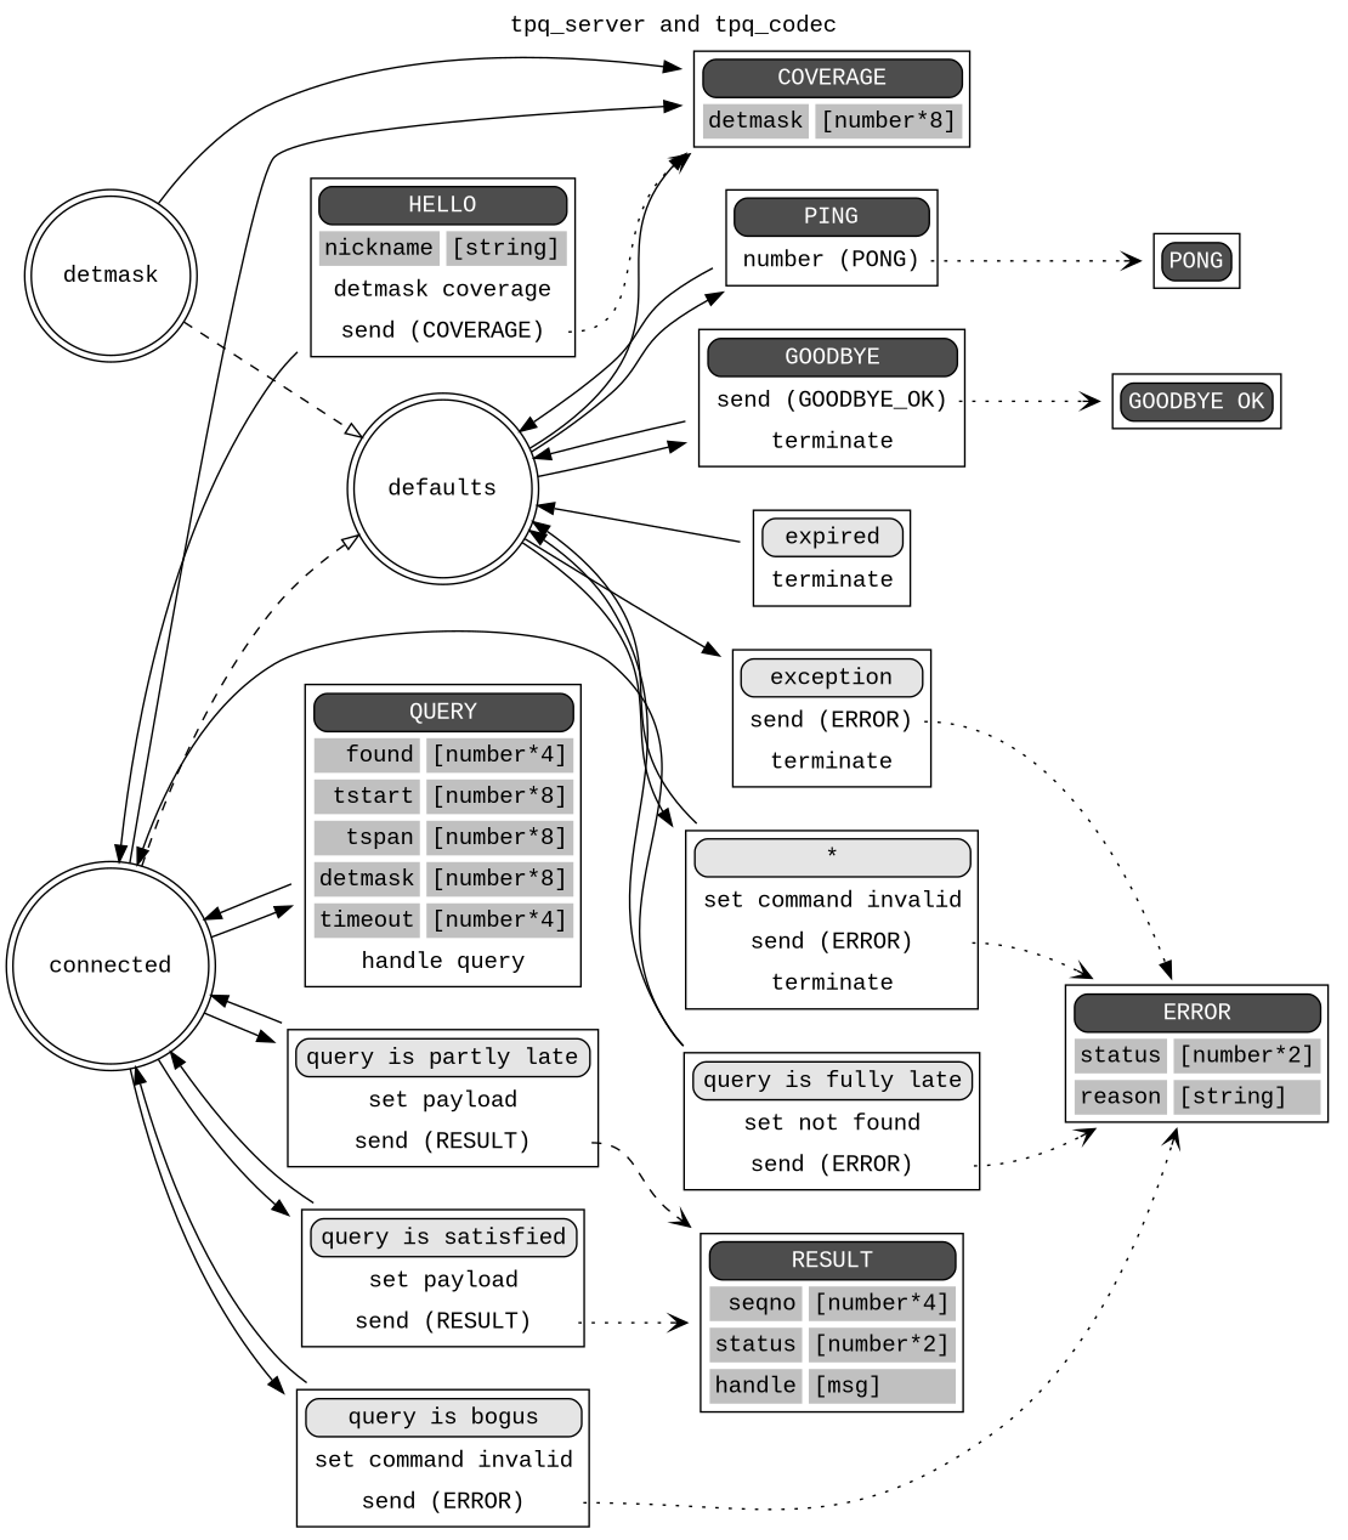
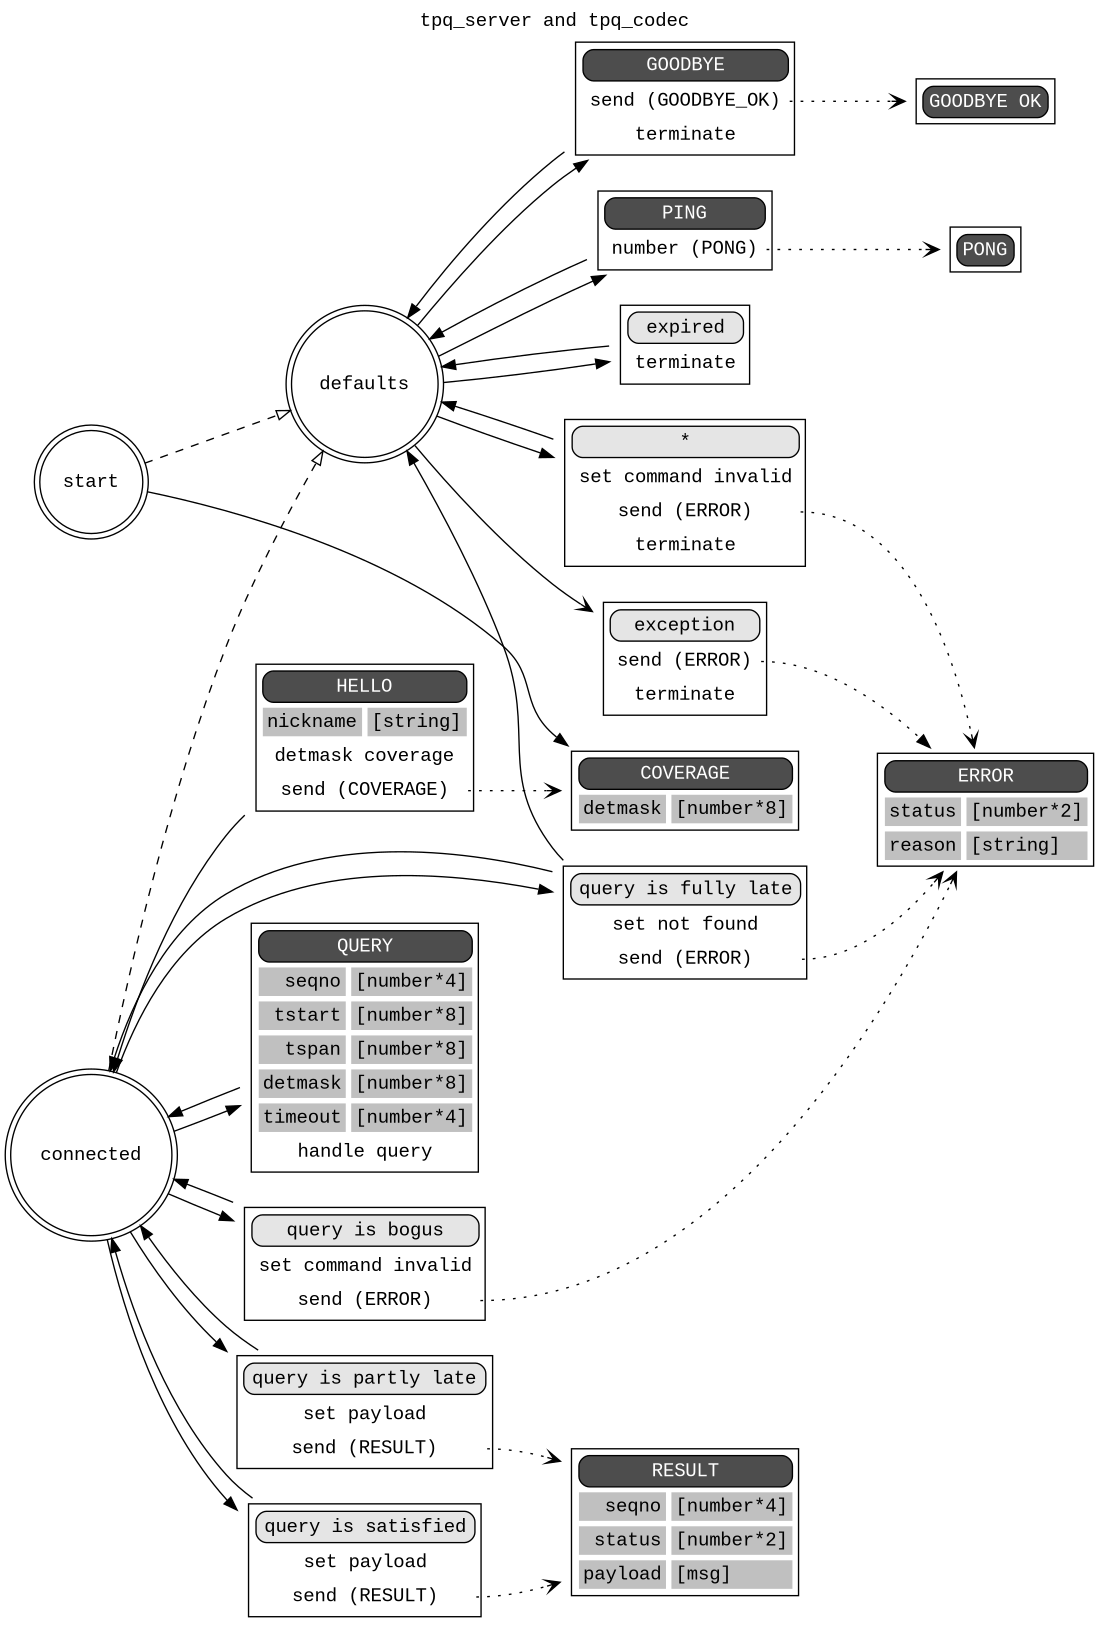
  digraph {
    fontname="Liberation Mono"
    label="tpq_server and tpq_codec"
    labelloc=top
    rankdir=LR
    node [fontname="Liberation Mono" shape=plaintext style=solid]
    edge [fontname="Liberation Mono" style=solid]
-   n1 [label=detmask shape=doublecircle style=""]
+   n1 [label=start shape=doublecircle style=""]
    n2 [label=defaults shape=doublecircle style=""]
    n3 [label=<<table border="1" cellborder="0" cellspacing="4" cellpadding="3" bgcolor="white"> <tr><td style="ROUNDED" border="1" bgcolor="gray30" colspan="2"><font color="white">COVERAGE</font></td></tr> <tr><td align="right" bgcolor="gray">detmask</td><td align="left" bgcolor="gray">[number*8]<br/></td></tr> </table>>]
    n4 [label=<<table border="1" cellborder="0" cellspacing="4" cellpadding="3" bgcolor="white"> <tr><td style="ROUNDED" border="1" bgcolor="gray90" colspan="2"><font color="black">query is fully late</font></td></tr> <tr><td colspan="2" align="center">set not found</td></tr> <tr><td colspan="2" align="center" port="error">send (ERROR)</td></tr> </table>>]
    n5 [label=<<table border="1" cellborder="0" cellspacing="4" cellpadding="3" bgcolor="white"> <tr><td style="ROUNDED" border="1" bgcolor="gray30" colspan="2"><font color="white">PING</font></td></tr> <tr><td colspan="2" align="center" port="pong">number (PONG)</td></tr> </table>>]
    n6 [label=<<table border="1" cellborder="0" cellspacing="4" cellpadding="3" bgcolor="white"> <tr><td style="ROUNDED" border="1" bgcolor="gray30" colspan="2"><font color="white">GOODBYE</font></td></tr> <tr><td colspan="2" align="center" port="goodbye_ok">send (GOODBYE_OK)</td></tr> <tr><td colspan="2" align="center">terminate</td></tr> </table>>]
    n7 [label=<<table border="1" cellborder="0" cellspacing="4" cellpadding="3" bgcolor="white"> <tr><td style="ROUNDED" border="1" bgcolor="gray90" colspan="2"><font color="black">expired</font></td></tr> <tr><td colspan="2" align="center">terminate</td></tr> </table>>]
    n8 [label=<<table border="1" cellborder="0" cellspacing="4" cellpadding="3" bgcolor="white"> <tr><td style="ROUNDED" border="1" bgcolor="gray90" colspan="2"><font color="black">exception</font></td></tr> <tr><td colspan="2" align="center" port="error">send (ERROR)</td></tr> <tr><td colspan="2" align="center">terminate</td></tr> </table>>]
    n9 [label=<<table border="1" cellborder="0" cellspacing="4" cellpadding="3" bgcolor="white"> <tr><td style="ROUNDED" border="1" bgcolor="gray90" colspan="2"><font color="black">*</font></td></tr> <tr><td colspan="2" align="center">set command invalid</td></tr> <tr><td colspan="2" align="center" port="error">send (ERROR)</td></tr> <tr><td colspan="2" align="center">terminate</td></tr> </table>>]
    n10 [label=<<table border="1" cellborder="0" cellspacing="4" cellpadding="3" bgcolor="white"> <tr><td style="ROUNDED" border="1" bgcolor="gray30" colspan="2"><font color="white">HELLO</font></td></tr> <tr><td align="right" bgcolor="gray">nickname</td><td align="left" bgcolor="gray">[string]<br/></td></tr> <tr><td colspan="2" align="center">detmask coverage</td></tr> <tr><td colspan="2" align="center" port="coverage">send (COVERAGE)</td></tr> </table>>]
    n11 [label=connected shape=doublecircle style=""]
-   n12 [label=<<table border="1" cellborder="0" cellspacing="4" cellpadding="3" bgcolor="white"> <tr><td style="ROUNDED" border="1" bgcolor="gray30" colspan="2"><font color="white">QUERY</font></td></tr> <tr><td align="right" bgcolor="gray">found</td><td align="left" bgcolor="gray">[number*4]<br/></td></tr> <tr><td align="right" bgcolor="gray">tstart</td><td align="left" bgcolor="gray">[number*8]<br/></td></tr> <tr><td align="right" bgcolor="gray">tspan</td><td align="left" bgcolor="gray">[number*8]<br/></td></tr> <tr><td align="right" bgcolor="gray">detmask</td><td align="left" bgcolor="gray">[number*8]<br/></td></tr> <tr><td align="right" bgcolor="gray">timeout</td><td align="left" bgcolor="gray">[number*4]<br/></td></tr> <tr><td colspan="2" align="center">handle query</td></tr> </table>>]
+   n12 [label=<<table border="1" cellborder="0" cellspacing="4" cellpadding="3" bgcolor="white"> <tr><td style="ROUNDED" border="1" bgcolor="gray30" colspan="2"><font color="white">QUERY</font></td></tr> <tr><td align="right" bgcolor="gray">seqno</td><td align="left" bgcolor="gray">[number*4]<br/></td></tr> <tr><td align="right" bgcolor="gray">tstart</td><td align="left" bgcolor="gray">[number*8]<br/></td></tr> <tr><td align="right" bgcolor="gray">tspan</td><td align="left" bgcolor="gray">[number*8]<br/></td></tr> <tr><td align="right" bgcolor="gray">detmask</td><td align="left" bgcolor="gray">[number*8]<br/></td></tr> <tr><td align="right" bgcolor="gray">timeout</td><td align="left" bgcolor="gray">[number*4]<br/></td></tr> <tr><td colspan="2" align="center">handle query</td></tr> </table>>]
    n13 [label=<<table border="1" cellborder="0" cellspacing="4" cellpadding="3" bgcolor="white"> <tr><td style="ROUNDED" border="1" bgcolor="gray90" colspan="2"><font color="black">query is partly late</font></td></tr> <tr><td colspan="2" align="center">set payload</td></tr> <tr><td colspan="2" align="center" port="result">send (RESULT)</td></tr> </table>>]
    n14 [label=<<table border="1" cellborder="0" cellspacing="4" cellpadding="3" bgcolor="white"> <tr><td style="ROUNDED" border="1" bgcolor="gray90" colspan="2"><font color="black">query is satisfied</font></td></tr> <tr><td colspan="2" align="center">set payload</td></tr> <tr><td colspan="2" align="center" port="result">send (RESULT)</td></tr> </table>>]
    n15 [label=<<table border="1" cellborder="0" cellspacing="4" cellpadding="3" bgcolor="white"> <tr><td style="ROUNDED" border="1" bgcolor="gray90" colspan="2"><font color="black">query is bogus</font></td></tr> <tr><td colspan="2" align="center">set command invalid</td></tr> <tr><td colspan="2" align="center" port="error">send (ERROR)</td></tr> </table>>]
    n16 [label=<<table border="1" cellborder="0" cellspacing="4" cellpadding="3" bgcolor="white"> <tr><td style="ROUNDED" border="1" bgcolor="gray30" colspan="2"><font color="white">ERROR</font></td></tr> <tr><td align="right" bgcolor="gray">status</td><td align="left" bgcolor="gray">[number*2]<br/></td></tr> <tr><td align="right" bgcolor="gray">reason</td><td align="left" bgcolor="gray">[string]<br/></td></tr> </table>>]
-   n17 [label=<<table border="1" cellborder="0" cellspacing="4" cellpadding="3" bgcolor="white"> <tr><td style="ROUNDED" border="1" bgcolor="gray30" colspan="2"><font color="white">RESULT</font></td></tr> <tr><td align="right" bgcolor="gray">seqno</td><td align="left" bgcolor="gray">[number*4]<br/></td></tr> <tr><td align="right" bgcolor="gray">status</td><td align="left" bgcolor="gray">[number*2]<br/></td></tr> <tr><td align="right" bgcolor="gray">handle</td><td align="left" bgcolor="gray">[msg]<br/></td></tr> </table>>]
+   n17 [label=<<table border="1" cellborder="0" cellspacing="4" cellpadding="3" bgcolor="white"> <tr><td style="ROUNDED" border="1" bgcolor="gray30" colspan="2"><font color="white">RESULT</font></td></tr> <tr><td align="right" bgcolor="gray">seqno</td><td align="left" bgcolor="gray">[number*4]<br/></td></tr> <tr><td align="right" bgcolor="gray">status</td><td align="left" bgcolor="gray">[number*2]<br/></td></tr> <tr><td align="right" bgcolor="gray">payload</td><td align="left" bgcolor="gray">[msg]<br/></td></tr> </table>>]
    n18 [label=<<table border="1" cellborder="0" cellspacing="4" cellpadding="3" bgcolor="white"> <tr><td style="ROUNDED" border="1" bgcolor="gray30" colspan="2"><font color="white">PONG</font></td></tr> </table>>]
    n19 [label=<<table border="1" cellborder="0" cellspacing="4" cellpadding="3" bgcolor="white"> <tr><td style="ROUNDED" border="1" bgcolor="gray30" colspan="2"><font color="white">GOODBYE OK</font></td></tr> </table>>]
    n1 -> n2 [arrowhead=onormal style=dashed]
    n1 -> n3
    n2 -> n4 [dir=back]
    n2 -> n5
    n2 -> n5 [dir=back]
    n2 -> n6
    n2 -> n6 [dir=back]
-   n2 -> n3
+   n2 -> n7
    n2 -> n7 [dir=back]
-   n2 -> n8
+   n2 -> n8 [arrowhead=ovee]
    n2 -> n9
    n2 -> n9 [dir=back]
    n4 -> n16 [arrowhead=ovee style=dotted tailport=error]
    n5 -> n18 [arrowhead=ovee style=dotted tailport=pong]
    n6 -> n19 [arrowhead=ovee style=dotted tailport=goodbye_ok]
    n8 -> n16 [arrowhead=normal style=dotted tailport=error]
    n9 -> n16 [arrowhead=ovee style=dotted tailport=error]
    n10 -> n3 [arrowhead=ovee style=dotted tailport=coverage]
    n11 -> n2 [arrowhead=onormal style=dashed]
-   n11 -> n3
+   n11 -> n4
    n11 -> n4 [dir=back]
    n11 -> n10 [dir=back]
    n11 -> n12
    n11 -> n12 [dir=back]
    n11 -> n13
    n11 -> n13 [dir=back]
    n11 -> n14
    n11 -> n14 [dir=back]
    n11 -> n15
    n11 -> n15 [dir=back]
-   n13 -> n17 [arrowhead=ovee style=dashed tailport=result]
+   n13 -> n17 [arrowhead=ovee style=dotted tailport=result]
    n14 -> n17 [arrowhead=ovee style=dotted tailport=result]
    n15 -> n16 [arrowhead=ovee style=dotted tailport=error]
  }
